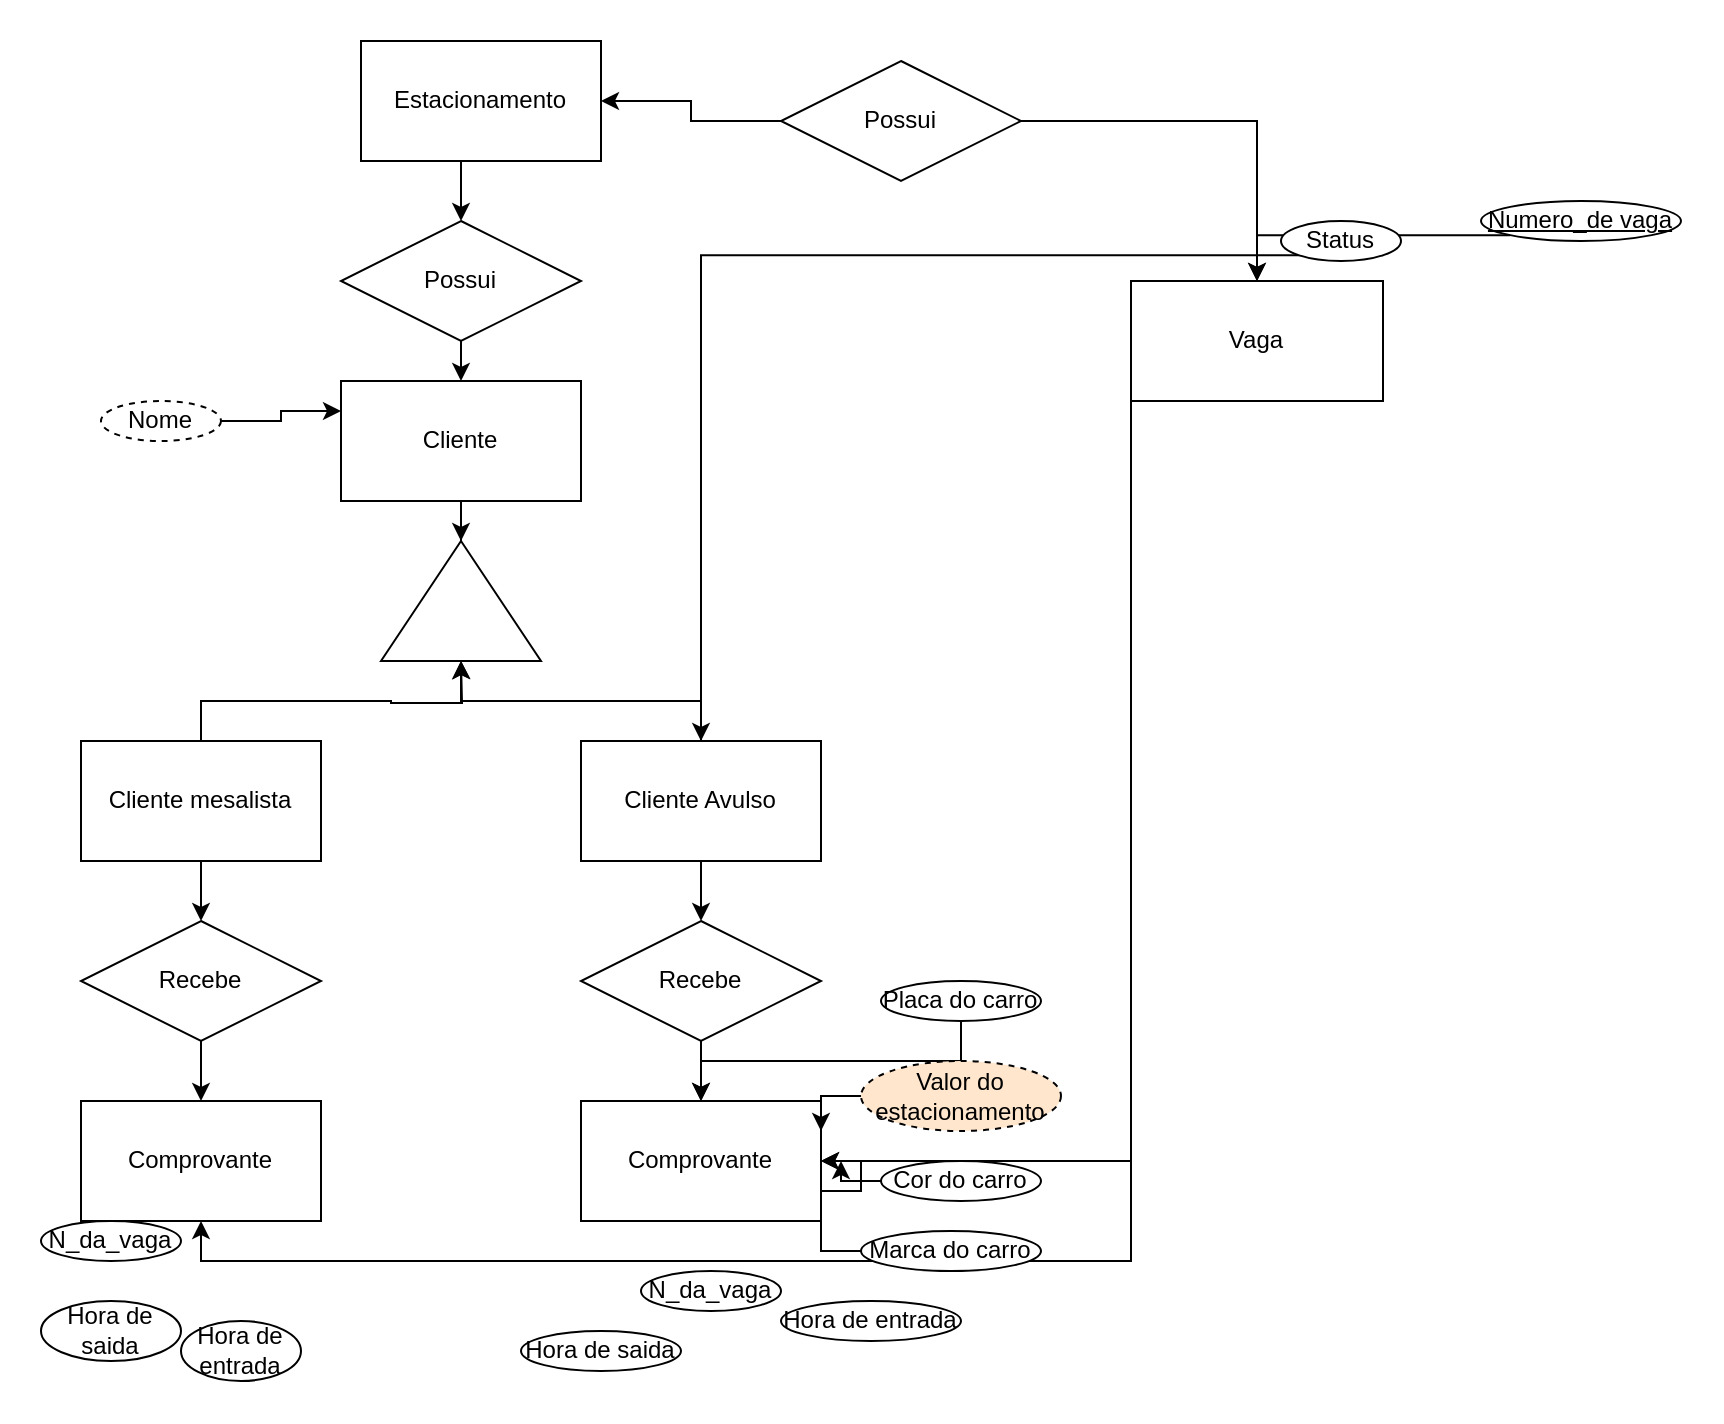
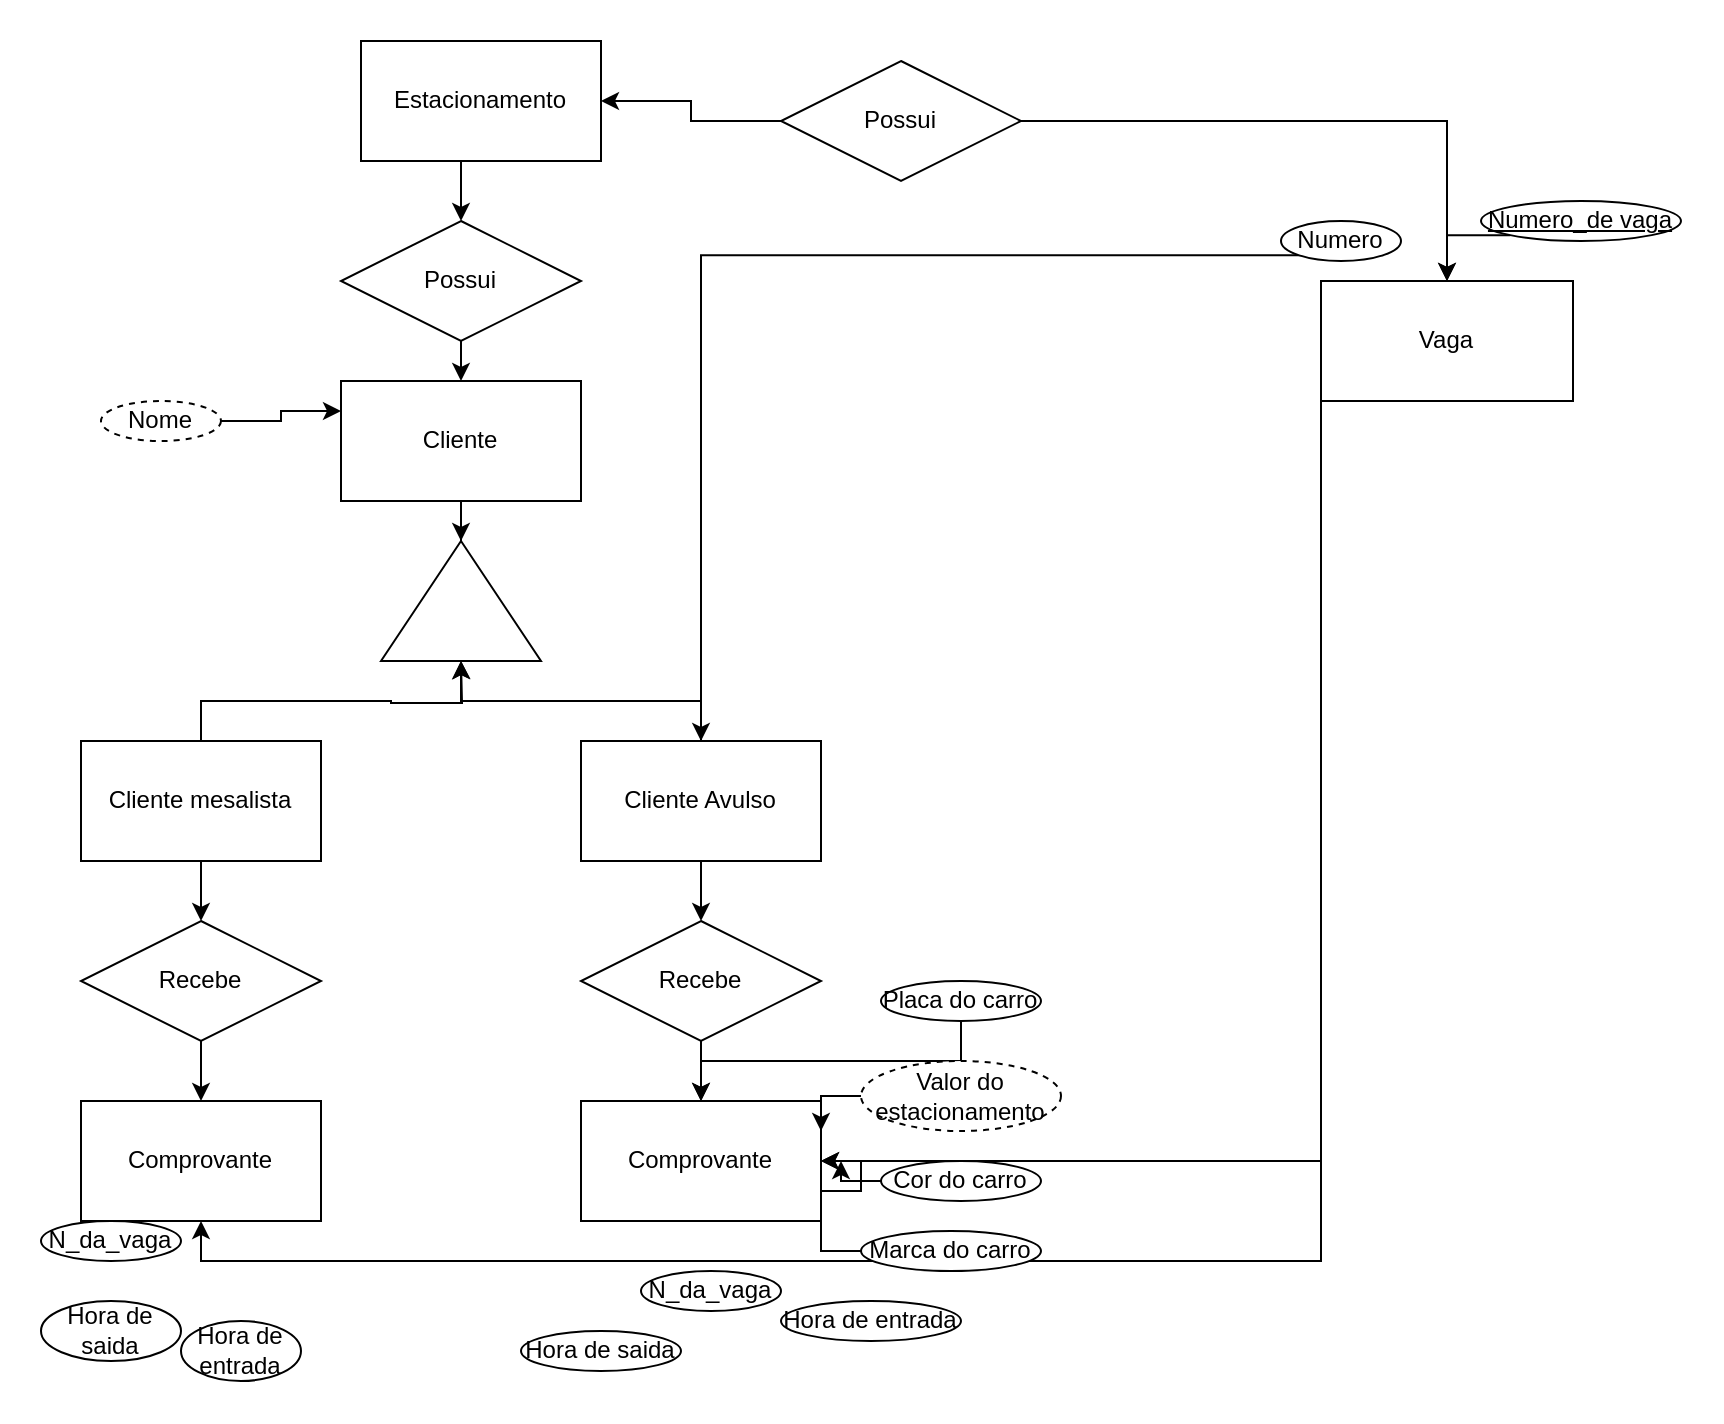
  <mxCell id="0" />
  <mxCell id="1" parent="0" />
  <mxCell id="2" style="edgeStyle=orthogonalEdgeStyle;rounded=0;orthogonalLoop=1;jettySize=auto;html=1;exitX=0.5;exitY=1;exitDx=0;exitDy=0;" edge="1" parent="1" source="3" target="11"><mxGeometry relative="1" as="geometry" /></mxCell>
  <mxCell id="3" value="Cliente" style="rounded=0;whiteSpace=wrap;html=1;" parent="1" vertex="1"><mxGeometry x="170" y="190" width="120" height="60" as="geometry" /></mxCell>
  <mxCell id="4" style="edgeStyle=orthogonalEdgeStyle;rounded=0;orthogonalLoop=1;jettySize=auto;html=1;exitX=0.5;exitY=1;exitDx=0;exitDy=0;entryX=0.5;entryY=0;entryDx=0;entryDy=0;" edge="1" parent="1" source="5" target="27"><mxGeometry relative="1" as="geometry" /></mxCell>
  <mxCell id="5" value="Estacionamento" style="rounded=0;whiteSpace=wrap;html=1;" parent="1" vertex="1"><mxGeometry x="180" y="20" width="120" height="60" as="geometry" /></mxCell>
  <mxCell id="6" value="Comprovante" style="rounded=0;whiteSpace=wrap;html=1;" parent="1" vertex="1"><mxGeometry x="290" y="550" width="120" height="60" as="geometry" /></mxCell>
  <mxCell id="7" style="edgeStyle=orthogonalEdgeStyle;rounded=0;orthogonalLoop=1;jettySize=auto;html=1;exitX=0;exitY=1;exitDx=0;exitDy=0;entryX=1;entryY=0.5;entryDx=0;entryDy=0;" edge="1" parent="1" source="9" target="6"><mxGeometry relative="1" as="geometry" /></mxCell>
  <mxCell id="8" style="edgeStyle=orthogonalEdgeStyle;rounded=0;orthogonalLoop=1;jettySize=auto;html=1;exitX=0;exitY=1;exitDx=0;exitDy=0;entryX=0.5;entryY=1;entryDx=0;entryDy=0;" edge="1" parent="1" source="9" target="10"><mxGeometry relative="1" as="geometry" /></mxCell>
- <mxCell id="9" value="Vaga" style="whiteSpace=wrap;html=1;align=center;" vertex="1" parent="1"><mxGeometry x="565" y="140" width="126" height="60" as="geometry" /></mxCell>
+ <mxCell id="9" value="Vaga" style="whiteSpace=wrap;html=1;align=center;" vertex="1" parent="1"><mxGeometry x="660" y="140" width="126" height="60" as="geometry" /></mxCell>
  <mxCell id="10" value="Comprovante" style="rounded=0;whiteSpace=wrap;html=1;" vertex="1" parent="1"><mxGeometry x="40" y="550" width="120" height="60" as="geometry" /></mxCell>
  <mxCell id="11" value="" style="triangle;whiteSpace=wrap;html=1;rotation=-90;" vertex="1" parent="1"><mxGeometry x="200" y="260" width="60" height="80" as="geometry" /></mxCell>
  <mxCell id="12" value="Cliente" style="rounded=0;whiteSpace=wrap;html=1;" vertex="1" parent="1"><mxGeometry x="40" y="370" width="120" height="60" as="geometry" /></mxCell>
  <mxCell id="13" style="edgeStyle=orthogonalEdgeStyle;rounded=0;orthogonalLoop=1;jettySize=auto;html=1;exitX=0.5;exitY=0;exitDx=0;exitDy=0;" edge="1" parent="1" source="15"><mxGeometry relative="1" as="geometry"><mxPoint x="230" y="330" as="targetPoint" /></mxGeometry></mxCell>
  <mxCell id="14" style="edgeStyle=orthogonalEdgeStyle;rounded=0;orthogonalLoop=1;jettySize=auto;html=1;exitX=0.5;exitY=1;exitDx=0;exitDy=0;entryX=0.5;entryY=0;entryDx=0;entryDy=0;" edge="1" parent="1" source="15" target="20"><mxGeometry relative="1" as="geometry" /></mxCell>
  <mxCell id="15" value="Cliente mesalista" style="rounded=0;whiteSpace=wrap;html=1;" vertex="1" parent="1"><mxGeometry x="40" y="370" width="120" height="60" as="geometry" /></mxCell>
  <mxCell id="16" style="edgeStyle=orthogonalEdgeStyle;rounded=0;orthogonalLoop=1;jettySize=auto;html=1;exitX=0.5;exitY=0;exitDx=0;exitDy=0;entryX=0;entryY=0.5;entryDx=0;entryDy=0;" edge="1" parent="1" source="18" target="11"><mxGeometry relative="1" as="geometry" /></mxCell>
  <mxCell id="17" style="edgeStyle=orthogonalEdgeStyle;rounded=0;orthogonalLoop=1;jettySize=auto;html=1;exitX=0.5;exitY=1;exitDx=0;exitDy=0;entryX=0.5;entryY=0;entryDx=0;entryDy=0;" edge="1" parent="1" source="18" target="25"><mxGeometry relative="1" as="geometry" /></mxCell>
  <mxCell id="18" value="Cliente Avulso" style="rounded=0;whiteSpace=wrap;html=1;" vertex="1" parent="1"><mxGeometry x="290" y="370" width="120" height="60" as="geometry" /></mxCell>
  <mxCell id="19" style="edgeStyle=orthogonalEdgeStyle;rounded=0;orthogonalLoop=1;jettySize=auto;html=1;exitX=0.5;exitY=1;exitDx=0;exitDy=0;entryX=0.5;entryY=0;entryDx=0;entryDy=0;" edge="1" parent="1" source="20" target="10"><mxGeometry relative="1" as="geometry" /></mxCell>
  <mxCell id="20" value="Recebe" style="shape=rhombus;perimeter=rhombusPerimeter;whiteSpace=wrap;html=1;align=center;" vertex="1" parent="1"><mxGeometry x="40" y="460" width="120" height="60" as="geometry" /></mxCell>
  <mxCell id="21" style="edgeStyle=orthogonalEdgeStyle;rounded=0;orthogonalLoop=1;jettySize=auto;html=1;exitX=1;exitY=0.5;exitDx=0;exitDy=0;" edge="1" parent="1" source="23" target="9"><mxGeometry relative="1" as="geometry" /></mxCell>
  <mxCell id="22" style="edgeStyle=orthogonalEdgeStyle;rounded=0;orthogonalLoop=1;jettySize=auto;html=1;exitX=0;exitY=0.5;exitDx=0;exitDy=0;" edge="1" parent="1" source="23" target="5"><mxGeometry relative="1" as="geometry" /></mxCell>
  <mxCell id="23" value="Possui" style="shape=rhombus;perimeter=rhombusPerimeter;whiteSpace=wrap;html=1;align=center;" vertex="1" parent="1"><mxGeometry x="390" y="30" width="120" height="60" as="geometry" /></mxCell>
  <mxCell id="24" style="edgeStyle=orthogonalEdgeStyle;rounded=0;orthogonalLoop=1;jettySize=auto;html=1;exitX=0.5;exitY=1;exitDx=0;exitDy=0;entryX=0.5;entryY=0;entryDx=0;entryDy=0;" edge="1" parent="1" source="25" target="6"><mxGeometry relative="1" as="geometry" /></mxCell>
  <mxCell id="25" value="Recebe" style="shape=rhombus;perimeter=rhombusPerimeter;whiteSpace=wrap;html=1;align=center;" vertex="1" parent="1"><mxGeometry x="290" y="460" width="120" height="60" as="geometry" /></mxCell>
  <mxCell id="26" style="edgeStyle=orthogonalEdgeStyle;rounded=0;orthogonalLoop=1;jettySize=auto;html=1;exitX=0.5;exitY=1;exitDx=0;exitDy=0;entryX=0.5;entryY=0;entryDx=0;entryDy=0;" edge="1" parent="1" source="27" target="3"><mxGeometry relative="1" as="geometry" /></mxCell>
  <mxCell id="27" value="Possui" style="shape=rhombus;perimeter=rhombusPerimeter;whiteSpace=wrap;html=1;align=center;" vertex="1" parent="1"><mxGeometry x="170" y="110" width="120" height="60" as="geometry" /></mxCell>
  <mxCell id="28" style="edgeStyle=orthogonalEdgeStyle;rounded=0;orthogonalLoop=1;jettySize=auto;html=1;exitX=0;exitY=1;exitDx=0;exitDy=0;entryX=0.5;entryY=0;entryDx=0;entryDy=0;" edge="1" parent="1" source="29" target="9"><mxGeometry relative="1" as="geometry" /></mxCell>
  <mxCell id="29" value="Numero_de vaga" style="ellipse;whiteSpace=wrap;html=1;align=center;fontStyle=4;" vertex="1" parent="1"><mxGeometry x="740" y="100" width="100" height="20" as="geometry" /></mxCell>
  <mxCell id="30" style="edgeStyle=orthogonalEdgeStyle;rounded=0;orthogonalLoop=1;jettySize=auto;html=1;exitX=1;exitY=1;exitDx=0;exitDy=0;" edge="1" parent="1" source="31" target="18"><mxGeometry relative="1" as="geometry" /></mxCell>
- <mxCell id="31" value="Status" style="ellipse;whiteSpace=wrap;html=1;align=center;" vertex="1" parent="1"><mxGeometry x="640" y="110" width="60" height="20" as="geometry" /></mxCell>
+ <mxCell id="31" value="Numero" style="ellipse;whiteSpace=wrap;html=1;align=center;" vertex="1" parent="1"><mxGeometry x="640" y="110" width="60" height="20" as="geometry" /></mxCell>
  <mxCell id="32" style="edgeStyle=orthogonalEdgeStyle;rounded=0;orthogonalLoop=1;jettySize=auto;html=1;exitX=1;exitY=0.5;exitDx=0;exitDy=0;entryX=0;entryY=0.25;entryDx=0;entryDy=0;" edge="1" parent="1" source="33" target="3"><mxGeometry relative="1" as="geometry" /></mxCell>
  <mxCell id="33" value="Nome" style="ellipse;whiteSpace=wrap;html=1;align=center;dashed=1;" vertex="1" parent="1"><mxGeometry x="50" y="200" width="60" height="20" as="geometry" /></mxCell>
  <mxCell id="34" value="N_da_vaga" style="ellipse;whiteSpace=wrap;html=1;align=center;" vertex="1" parent="1"><mxGeometry x="20" y="610" width="70" height="20" as="geometry" /></mxCell>
  <mxCell id="35" value="Hora de entrada" style="ellipse;whiteSpace=wrap;html=1;align=center;" vertex="1" parent="1"><mxGeometry x="90" y="660" width="60" height="30" as="geometry" /></mxCell>
  <mxCell id="36" value="Hora de saida" style="ellipse;whiteSpace=wrap;html=1;align=center;" vertex="1" parent="1"><mxGeometry x="20" y="650" width="70" height="30" as="geometry" /></mxCell>
  <mxCell id="37" style="edgeStyle=orthogonalEdgeStyle;rounded=0;orthogonalLoop=1;jettySize=auto;html=1;exitX=0.5;exitY=1;exitDx=0;exitDy=0;" edge="1" parent="1" source="38" target="6"><mxGeometry relative="1" as="geometry" /></mxCell>
  <mxCell id="38" value="Placa do carro&lt;br&gt;" style="ellipse;whiteSpace=wrap;html=1;align=center;" vertex="1" parent="1"><mxGeometry x="440" y="490" width="80" height="20" as="geometry" /></mxCell>
  <mxCell id="39" style="edgeStyle=orthogonalEdgeStyle;rounded=0;orthogonalLoop=1;jettySize=auto;html=1;exitX=0;exitY=0.5;exitDx=0;exitDy=0;" edge="1" parent="1" source="40"><mxGeometry relative="1" as="geometry"><mxPoint x="420" y="580" as="targetPoint" /></mxGeometry></mxCell>
  <mxCell id="40" value="Cor do carro" style="ellipse;whiteSpace=wrap;html=1;align=center;" vertex="1" parent="1"><mxGeometry x="440" y="580" width="80" height="20" as="geometry" /></mxCell>
  <mxCell id="41" style="edgeStyle=orthogonalEdgeStyle;rounded=0;orthogonalLoop=1;jettySize=auto;html=1;exitX=0;exitY=0.5;exitDx=0;exitDy=0;entryX=1;entryY=0.5;entryDx=0;entryDy=0;" edge="1" parent="1" source="42" target="6"><mxGeometry relative="1" as="geometry" /></mxCell>
  <mxCell id="42" value="Marca do carro" style="ellipse;whiteSpace=wrap;html=1;align=center;" vertex="1" parent="1"><mxGeometry x="430" y="615" width="90" height="20" as="geometry" /></mxCell>
  <mxCell id="43" value="N_da_vaga" style="ellipse;whiteSpace=wrap;html=1;align=center;" vertex="1" parent="1"><mxGeometry x="320" y="635" width="70" height="20" as="geometry" /></mxCell>
  <mxCell id="44" value="Hora de entrada" style="ellipse;whiteSpace=wrap;html=1;align=center;" vertex="1" parent="1"><mxGeometry x="390" y="650" width="90" height="20" as="geometry" /></mxCell>
  <mxCell id="45" value="Hora de saida" style="ellipse;whiteSpace=wrap;html=1;align=center;" vertex="1" parent="1"><mxGeometry x="260" y="665" width="80" height="20" as="geometry" /></mxCell>
  <mxCell id="46" style="edgeStyle=orthogonalEdgeStyle;rounded=0;orthogonalLoop=1;jettySize=auto;html=1;exitX=0;exitY=0.5;exitDx=0;exitDy=0;entryX=1;entryY=0.25;entryDx=0;entryDy=0;" edge="1" parent="1" source="47" target="6"><mxGeometry relative="1" as="geometry" /></mxCell>
- <mxCell id="47" value="Valor do estacionamento" style="ellipse;whiteSpace=wrap;html=1;align=center;dashed=1;fillColor=#ffe6cc;" vertex="1" parent="1"><mxGeometry x="430" y="530" width="100" height="35" as="geometry" /></mxCell>
+ <mxCell id="47" value="Valor do estacionamento" style="ellipse;whiteSpace=wrap;html=1;align=center;dashed=1;" vertex="1" parent="1"><mxGeometry x="430" y="530" width="100" height="35" as="geometry" /></mxCell>
